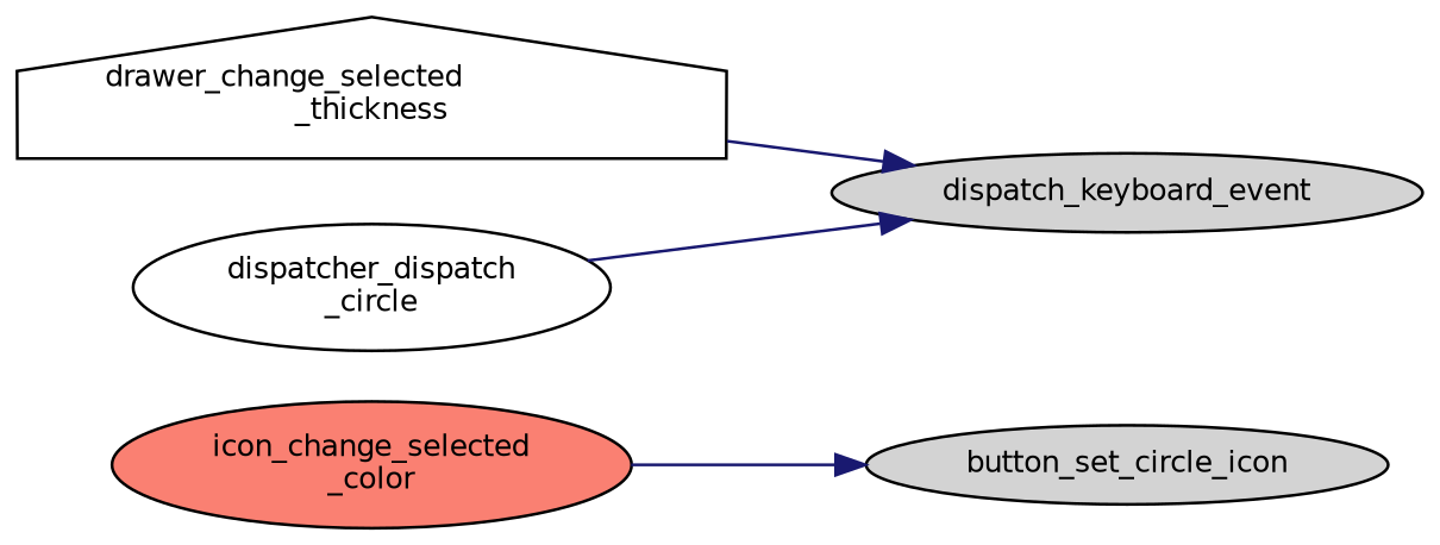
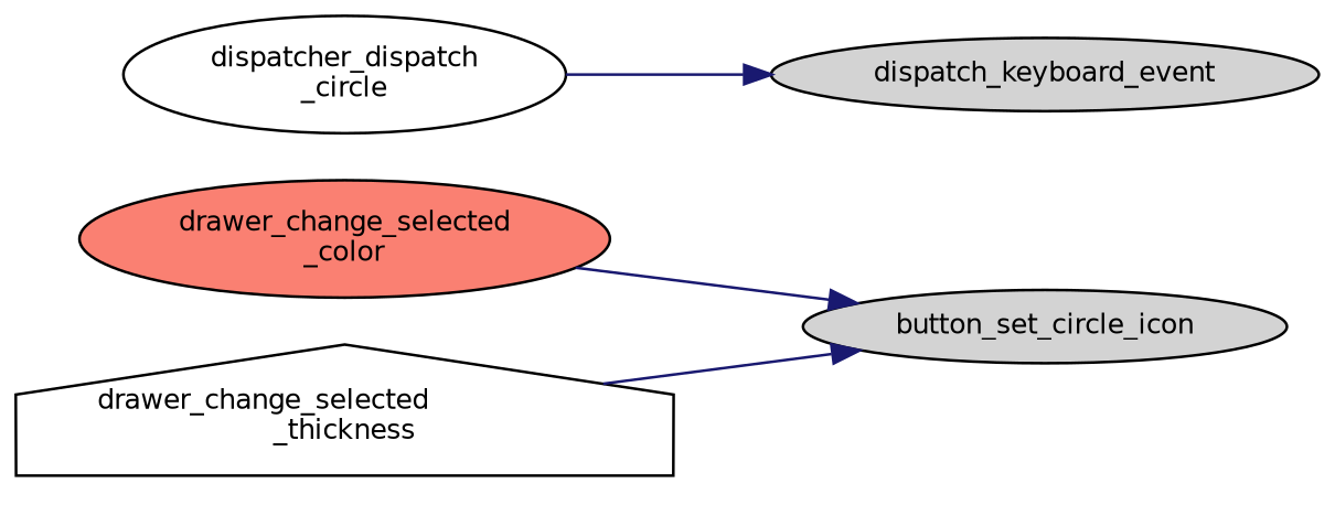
  digraph {
    rankdir=RL
    node [color=black fillcolor=lightgrey fontname=Helvetica fontsize=10 shape=ellipse style=filled]
    edge [color=midnightblue dir=back fontname=Helvetica fontsize=10 labelfontname=Helvetica labelfontsize=10 style=solid]
    n1 [fontcolor=black height=0.2 label=button_set_circle_icon width=0.4]
-   n2 [fillcolor=salmon height=0.2 label="icon_change_selected\l_color" width=0.4]
+   n2 [fillcolor=salmon height=0.2 label="drawer_change_selected\l_color" width=0.4]
    n3 [fillcolor=white height=0.2 label="drawer_change_selected\l_thickness" shape=house width=0.4]
    n4 [height=0.2 label=dispatch_keyboard_event width=0.4]
    n5 [fillcolor=white height=0.2 label="dispatcher_dispatch\l_circle" width=0.4]
    n1 -> n2
-   n4 -> n3
+   n1 -> n3
    n4 -> n5
  }
